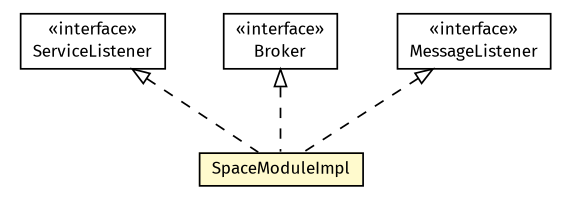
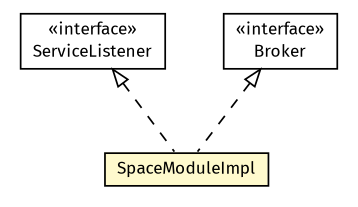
  digraph {
    fontname="Fira Sans"
    nodesep=0.25
    ranksep=0.5
    node [fontcolor=black fontname="Fira Sans" fontsize=10.0 shape=plaintext]
    edge [arrowtail=empty dir=back fontname="Fira Sans" fontsize=10 headport=p labelfontname=Helvetica labelfontsize=10 style=dashed tailport=p]
    n1 [label=<<table title="org.universAAL.middleware.modules.space.SpaceModuleImpl" border="0" cellborder="1" cellspacing="0" cellpadding="2" port="p" bgcolor="lemonChiffon" href="./SpaceModuleImpl.html"> 		<tr><td><table border="0" cellspacing="0" cellpadding="1"> <tr><td align="center" balign="center"> SpaceModuleImpl </td></tr> 		</table></td></tr> 		</table>>]
    n2 [label=<<table title="org.universAAL.middleware.connectors.ServiceListener" border="0" cellborder="1" cellspacing="0" cellpadding="2" port="p" href="../../connectors/ServiceListener.html"> 		<tr><td><table border="0" cellspacing="0" cellpadding="1"> <tr><td align="center" balign="center"> &#171;interface&#187; </td></tr> <tr><td align="center" balign="center"> ServiceListener </td></tr> 		</table></td></tr> 		</table>>]
    n3 [label=<<table title="org.universAAL.middleware.brokers.Broker" border="0" cellborder="1" cellspacing="0" cellpadding="2" port="p" href="../../brokers/Broker.html"> 		<tr><td><table border="0" cellspacing="0" cellpadding="1"> <tr><td align="center" balign="center"> &#171;interface&#187; </td></tr> <tr><td align="center" balign="center"> Broker </td></tr> 		</table></td></tr> 		</table>>]
-   n4 [label=<<table title="org.universAAL.middleware.modules.listener.MessageListener" border="0" cellborder="1" cellspacing="0" cellpadding="2" port="p" href="../listener/MessageListener.html"> 		<tr><td><table border="0" cellspacing="0" cellpadding="1"> <tr><td align="center" balign="center"> &#171;interface&#187; </td></tr> <tr><td align="center" balign="center"> MessageListener </td></tr> 		</table></td></tr> 		</table>>]
    n2 -> n1
    n3 -> n1
-   n4 -> n1
  }
